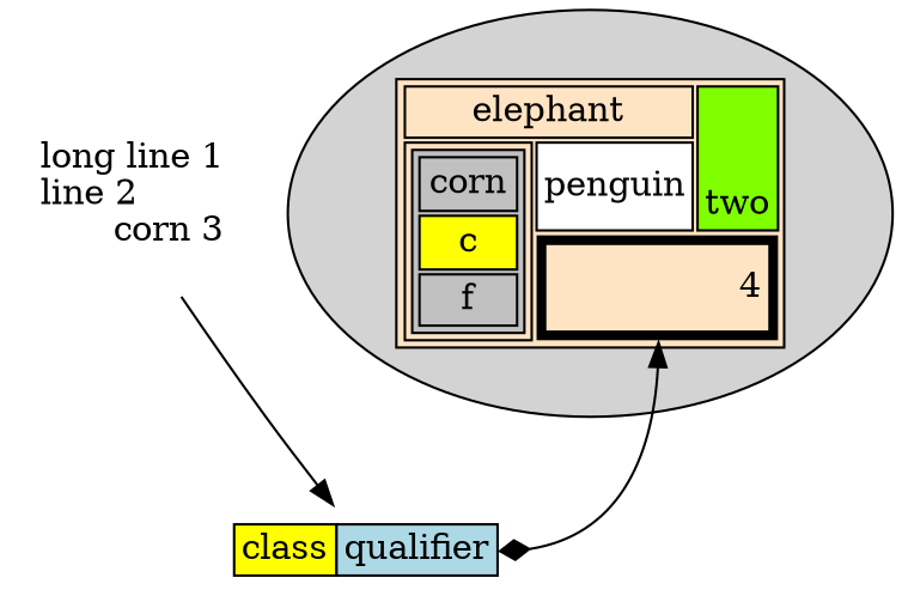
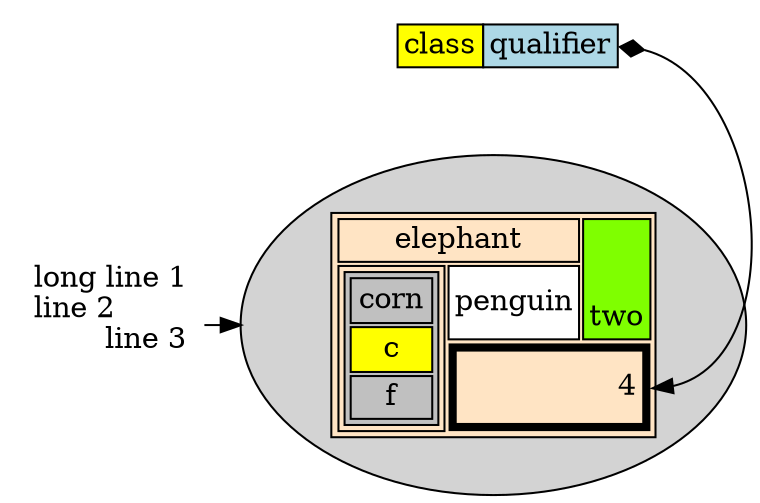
  digraph {
    rankdir=TB
    node [shape=plaintext]
    n1 [label=< 			<TABLE BGCOLOR="bisque"> 				<TR> 					<TD COLSPAN="3">elephant</TD> 					<TD ROWSPAN="2" BGCOLOR="chartreuse" VALIGN="bottom" ALIGN="right">two</TD> 				</TR> 				<TR> 					<TD COLSPAN="2" ROWSPAN="2"> 						<TABLE BGCOLOR="grey"> 							<TR> 								<TD>corn</TD> 							</TR> 							<TR> 								<TD BGCOLOR="yellow">c</TD> 							</TR> 							<TR> 								<TD>f</TD> 							</TR> 						</TABLE> 					</TD> 					<TD BGCOLOR="white">penguin</TD>  				</TR> 				<TR> 					<TD COLSPAN="2" BORDER="4" ALIGN="right" PORT="there">4</TD> 				</TR> 			</TABLE> 		> shape=ellipse style=filled]
-   n2 [label=< 			long line 1<BR/> 			line 2<BR ALIGN="LEFT"/> 			corn 3<BR ALIGN="RIGHT"/> 		>]
+   n2 [label=< 			long line 1<BR/> 			line 2<BR ALIGN="LEFT"/> 			line 3<BR ALIGN="RIGHT"/> 		>]
    n3 [label=< 				<TABLE BORDER="0" CELLBORDER="1" CELLSPACING="0"> 					<TR> 						<TD ROWSPAN="3" BGCOLOR="yellow">class</TD> 					</TR> 					<TR> 						<TD PORT="here" BGCOLOR="lightblue">qualifier</TD> 					</TR> 				</TABLE> 			>]
    subgraph sub_1 {
      rank=same
      n1
      n2
    }
-   n2 -> n3
+   n2 -> n1
    n3 -> n1 [arrowtail=diamond dir=both headport=there tailport=here]
  }
